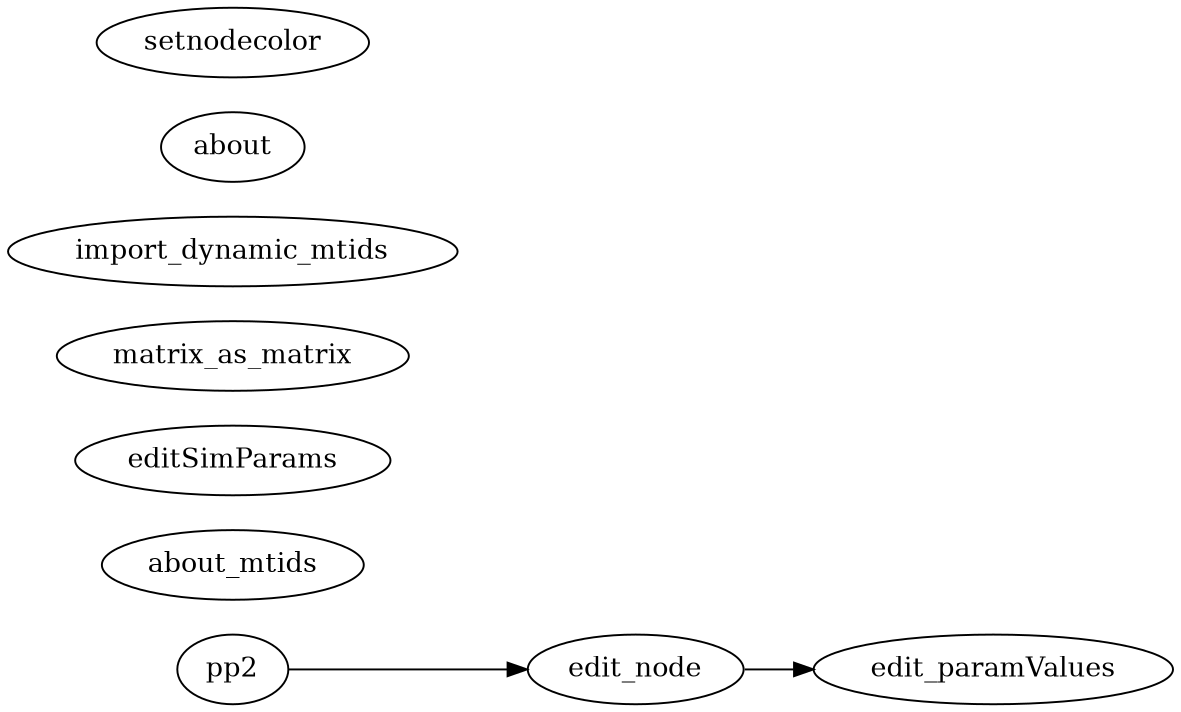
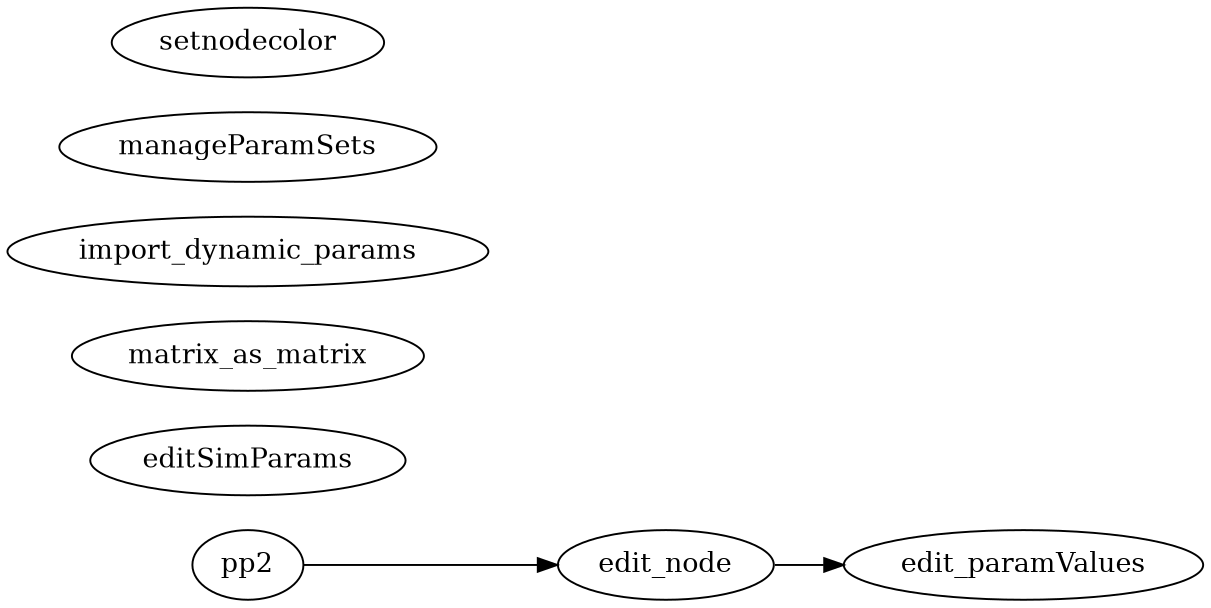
  digraph {
    rankdir=LR
    edit_node
    edit_paramValues
    pp2
-   about_mtids
    editSimParams
    n6 [label=matrix_as_matrix]
-   import_dynamic_params [label=import_dynamic_mtids]
-   manageParamSets [label=about]
+   import_dynamic_params
+   manageParamSets
    setnodecolor
    edit_node -> edit_paramValues
    pp2 -> edit_node
  }
